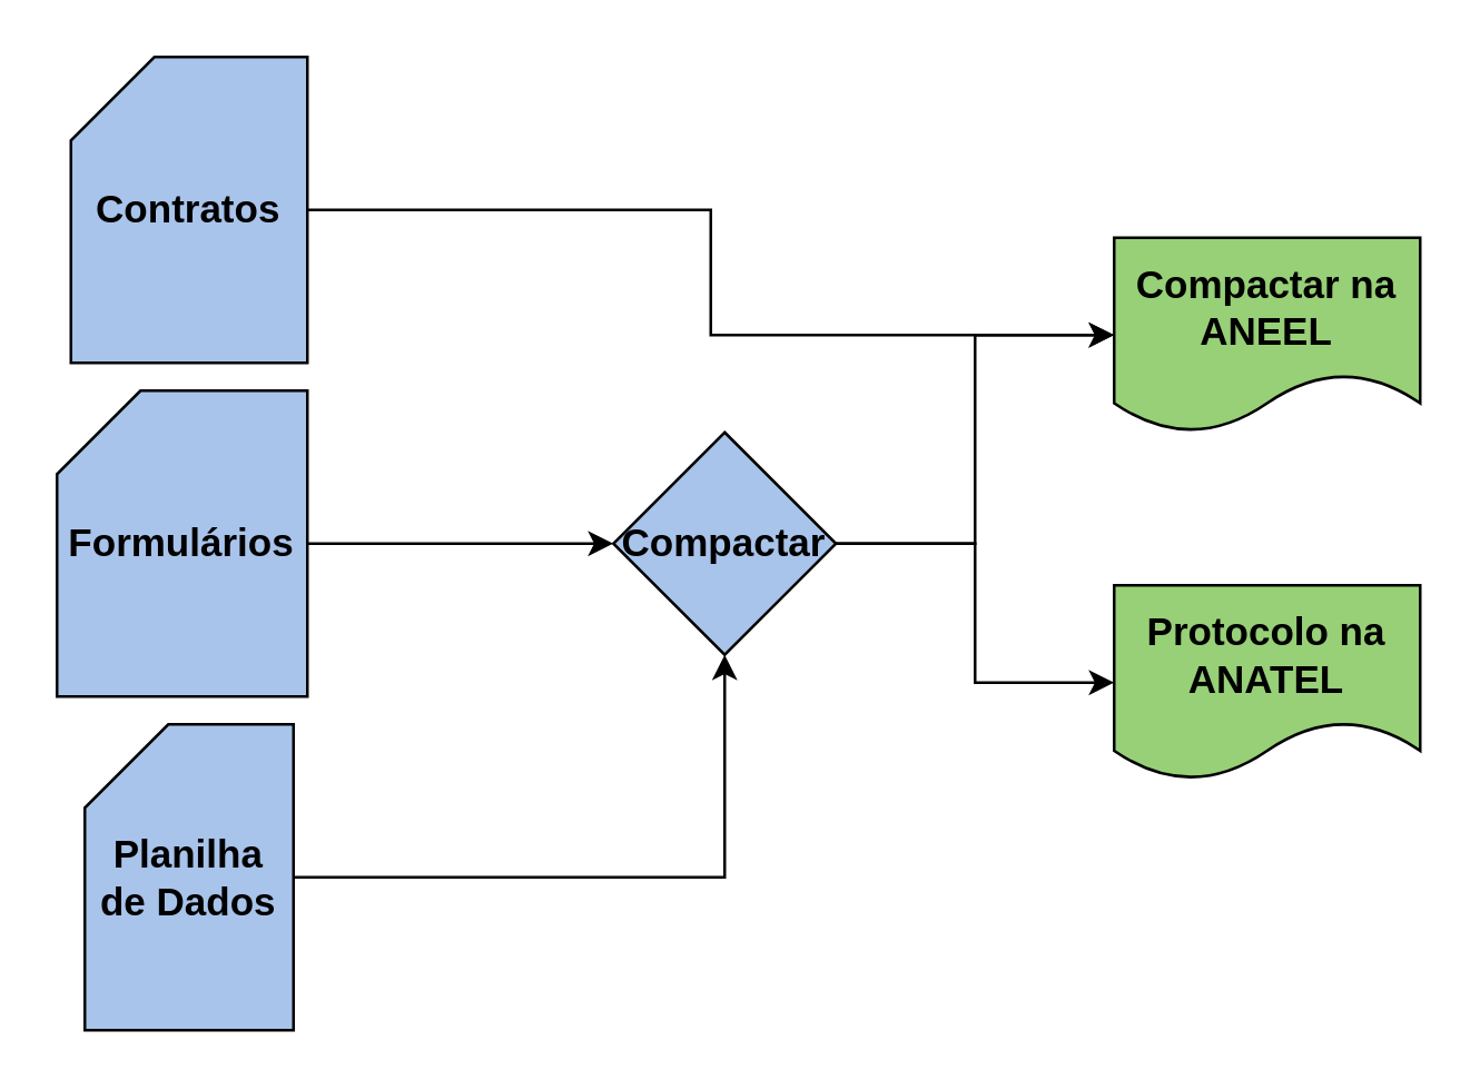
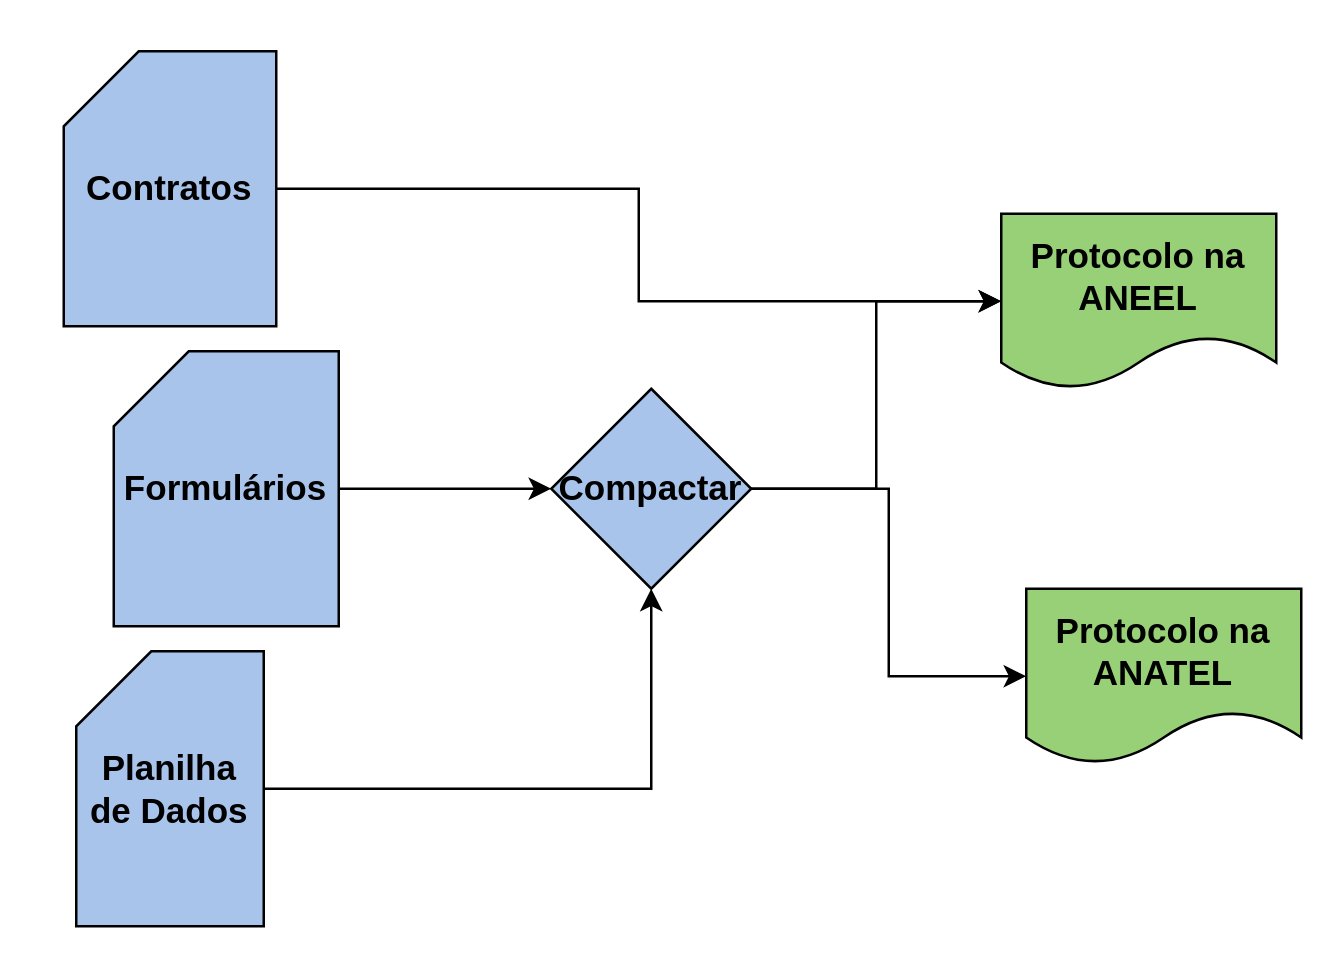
  <mxCell id="0" />
  <mxCell id="1" parent="0" />
- <mxCell id="2" value="&lt;b&gt;&lt;font style=&quot;font-size: 14px;&quot;&gt;Compactar na ANEEL&lt;br&gt;&lt;/font&gt;&lt;/b&gt;" style="shape=document;whiteSpace=wrap;html=1;boundedLbl=1;fillColor=#97D077;" vertex="1" parent="1"><mxGeometry x="400" y="85" width="110" height="70" as="geometry" /></mxCell>
+ <mxCell id="2" value="&lt;b&gt;&lt;font style=&quot;font-size: 14px;&quot;&gt;Protocolo na ANEEL&lt;br&gt;&lt;/font&gt;&lt;/b&gt;" style="shape=document;whiteSpace=wrap;html=1;boundedLbl=1;fillColor=#97D077;" vertex="1" parent="1"><mxGeometry x="400" y="85" width="110" height="70" as="geometry" /></mxCell>
  <mxCell id="3" style="edgeStyle=orthogonalEdgeStyle;rounded=0;orthogonalLoop=1;jettySize=auto;html=1;fontSize=14;" edge="1" parent="1" source="4" target="2"><mxGeometry relative="1" as="geometry" /></mxCell>
  <mxCell id="4" value="&lt;b&gt;Contratos&lt;/b&gt;" style="shape=card;whiteSpace=wrap;html=1;fontSize=14;fillColor=#A9C4EB;" vertex="1" parent="1"><mxGeometry x="25" y="20" width="85" height="110" as="geometry" /></mxCell>
  <mxCell id="5" style="edgeStyle=orthogonalEdgeStyle;rounded=0;orthogonalLoop=1;jettySize=auto;html=1;fontSize=14;" edge="1" parent="1" source="6" target="12"><mxGeometry relative="1" as="geometry" /></mxCell>
- <mxCell id="6" value="&lt;b&gt;Formulários&lt;/b&gt;" style="shape=card;whiteSpace=wrap;html=1;fontSize=14;fillColor=#A9C4EB;" vertex="1" parent="1"><mxGeometry x="20" y="140" width="90" height="110" as="geometry" /></mxCell>
+ <mxCell id="6" value="&lt;b&gt;Formulários&lt;/b&gt;" style="shape=card;whiteSpace=wrap;html=1;fontSize=14;fillColor=#A9C4EB;" vertex="1" parent="1"><mxGeometry x="45" y="140" width="90" height="110" as="geometry" /></mxCell>
  <mxCell id="7" style="edgeStyle=orthogonalEdgeStyle;rounded=0;orthogonalLoop=1;jettySize=auto;html=1;entryX=0.5;entryY=1;entryDx=0;entryDy=0;fontSize=14;" edge="1" parent="1" source="8" target="12"><mxGeometry relative="1" as="geometry" /></mxCell>
  <mxCell id="8" value="&lt;b&gt;Planilha de Dados&lt;/b&gt;" style="shape=card;whiteSpace=wrap;html=1;fontSize=14;fillColor=#A9C4EB;" vertex="1" parent="1"><mxGeometry x="30" y="260" width="75" height="110" as="geometry" /></mxCell>
- <mxCell id="9" value="&lt;b&gt;&lt;font style=&quot;font-size: 14px;&quot;&gt;Protocolo na ANATEL&lt;br&gt;&lt;/font&gt;&lt;/b&gt;" style="shape=document;whiteSpace=wrap;html=1;boundedLbl=1;fillColor=#97D077;" vertex="1" parent="1"><mxGeometry x="400" y="210" width="110" height="70" as="geometry" /></mxCell>
+ <mxCell id="9" value="&lt;b&gt;&lt;font style=&quot;font-size: 14px;&quot;&gt;Protocolo na ANATEL&lt;br&gt;&lt;/font&gt;&lt;/b&gt;" style="shape=document;whiteSpace=wrap;html=1;boundedLbl=1;fillColor=#97D077;" vertex="1" parent="1"><mxGeometry x="410" y="235" width="110" height="70" as="geometry" /></mxCell>
  <mxCell id="10" style="edgeStyle=orthogonalEdgeStyle;rounded=0;orthogonalLoop=1;jettySize=auto;html=1;fontSize=14;" edge="1" parent="1" source="12" target="2"><mxGeometry relative="1" as="geometry" /></mxCell>
  <mxCell id="11" style="edgeStyle=orthogonalEdgeStyle;rounded=0;orthogonalLoop=1;jettySize=auto;html=1;fontSize=14;" edge="1" parent="1" source="12" target="9"><mxGeometry relative="1" as="geometry" /></mxCell>
  <mxCell id="12" value="&lt;b&gt;Compactar&lt;/b&gt;" style="rhombus;whiteSpace=wrap;html=1;aspect=fixed;fontSize=14;fillColor=#A9C4EB;" vertex="1" parent="1"><mxGeometry x="220" y="155" width="80" height="80" as="geometry" /></mxCell>
